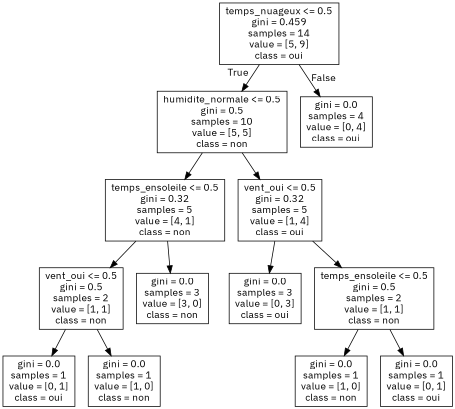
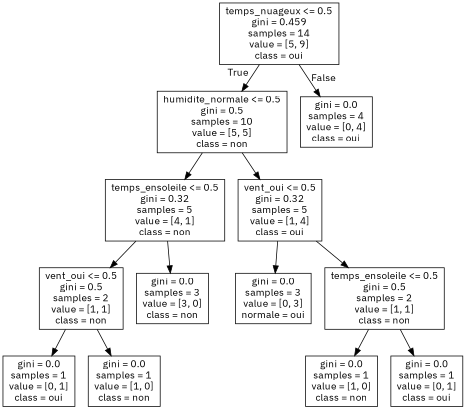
  digraph {
    fontname="IBM Plex Sans"
    node [fontname="IBM Plex Sans" shape=box]
    edge [fontname="IBM Plex Sans"]
    n1 [label="temps_nuageux <= 0.5\ngini = 0.459\nsamples = 14\nvalue = [5, 9]\nclass = oui"]
    n2 [label="humidite_normale <= 0.5\ngini = 0.5\nsamples = 10\nvalue = [5, 5]\nclass = non"]
    n3 [label="gini = 0.0\nsamples = 4\nvalue = [0, 4]\nclass = oui"]
    n4 [label="temps_ensoleile <= 0.5\ngini = 0.32\nsamples = 5\nvalue = [4, 1]\nclass = non"]
    n5 [label="vent_oui <= 0.5\ngini = 0.32\nsamples = 5\nvalue = [1, 4]\nclass = oui"]
    n6 [label="vent_oui <= 0.5\ngini = 0.5\nsamples = 2\nvalue = [1, 1]\nclass = non"]
    n7 [label="gini = 0.0\nsamples = 3\nvalue = [3, 0]\nclass = non"]
    n8 [label="gini = 0.0\nsamples = 1\nvalue = [0, 1]\nclass = oui"]
    n9 [label="gini = 0.0\nsamples = 1\nvalue = [1, 0]\nclass = non"]
-   n10 [label="gini = 0.0\nsamples = 3\nvalue = [0, 3]\nclass = oui"]
+   n10 [label="gini = 0.0\nsamples = 3\nvalue = [0, 3]\nnormale = oui"]
    n11 [label="temps_ensoleile <= 0.5\ngini = 0.5\nsamples = 2\nvalue = [1, 1]\nclass = non"]
    n12 [label="gini = 0.0\nsamples = 1\nvalue = [1, 0]\nclass = non"]
    n13 [label="gini = 0.0\nsamples = 1\nvalue = [0, 1]\nclass = oui"]
    n1 -> n2 [headlabel=True labelangle=45 labeldistance=2.5]
    n1 -> n3 [headlabel=False labelangle=-45 labeldistance=2.5]
    n2 -> n4
    n2 -> n5
    n4 -> n6
    n4 -> n7
    n5 -> n10
    n5 -> n11
    n6 -> n8
    n6 -> n9
    n11 -> n12
    n11 -> n13
  }
